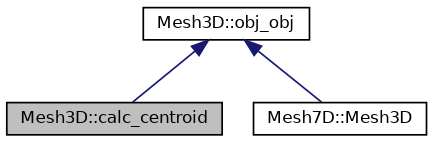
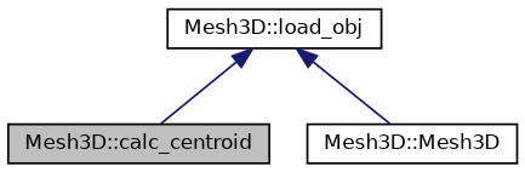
  digraph {
    rankdir=TB
    node [color=black fillcolor=white fontname=Helvetica fontsize=10 shape=record style=filled]
    edge [color=midnightblue dir=back fontname=Helvetica fontsize=10 labelfontname=Helvetica labelfontsize=10 style=solid]
    n1 [fillcolor=grey75 fontcolor=black height=0.2 label="Mesh3D::calc_centroid" width=0.4]
-   n2 [height=0.2 label="Mesh3D::obj_obj" width=0.4]
-   n3 [height=0.2 label="Mesh7D::Mesh3D" width=0.4]
+   n2 [height=0.2 label="Mesh3D::load_obj" width=0.4]
+   n3 [height=0.2 label="Mesh3D::Mesh3D" width=0.4]
    n2 -> n1
    n2 -> n3
  }
